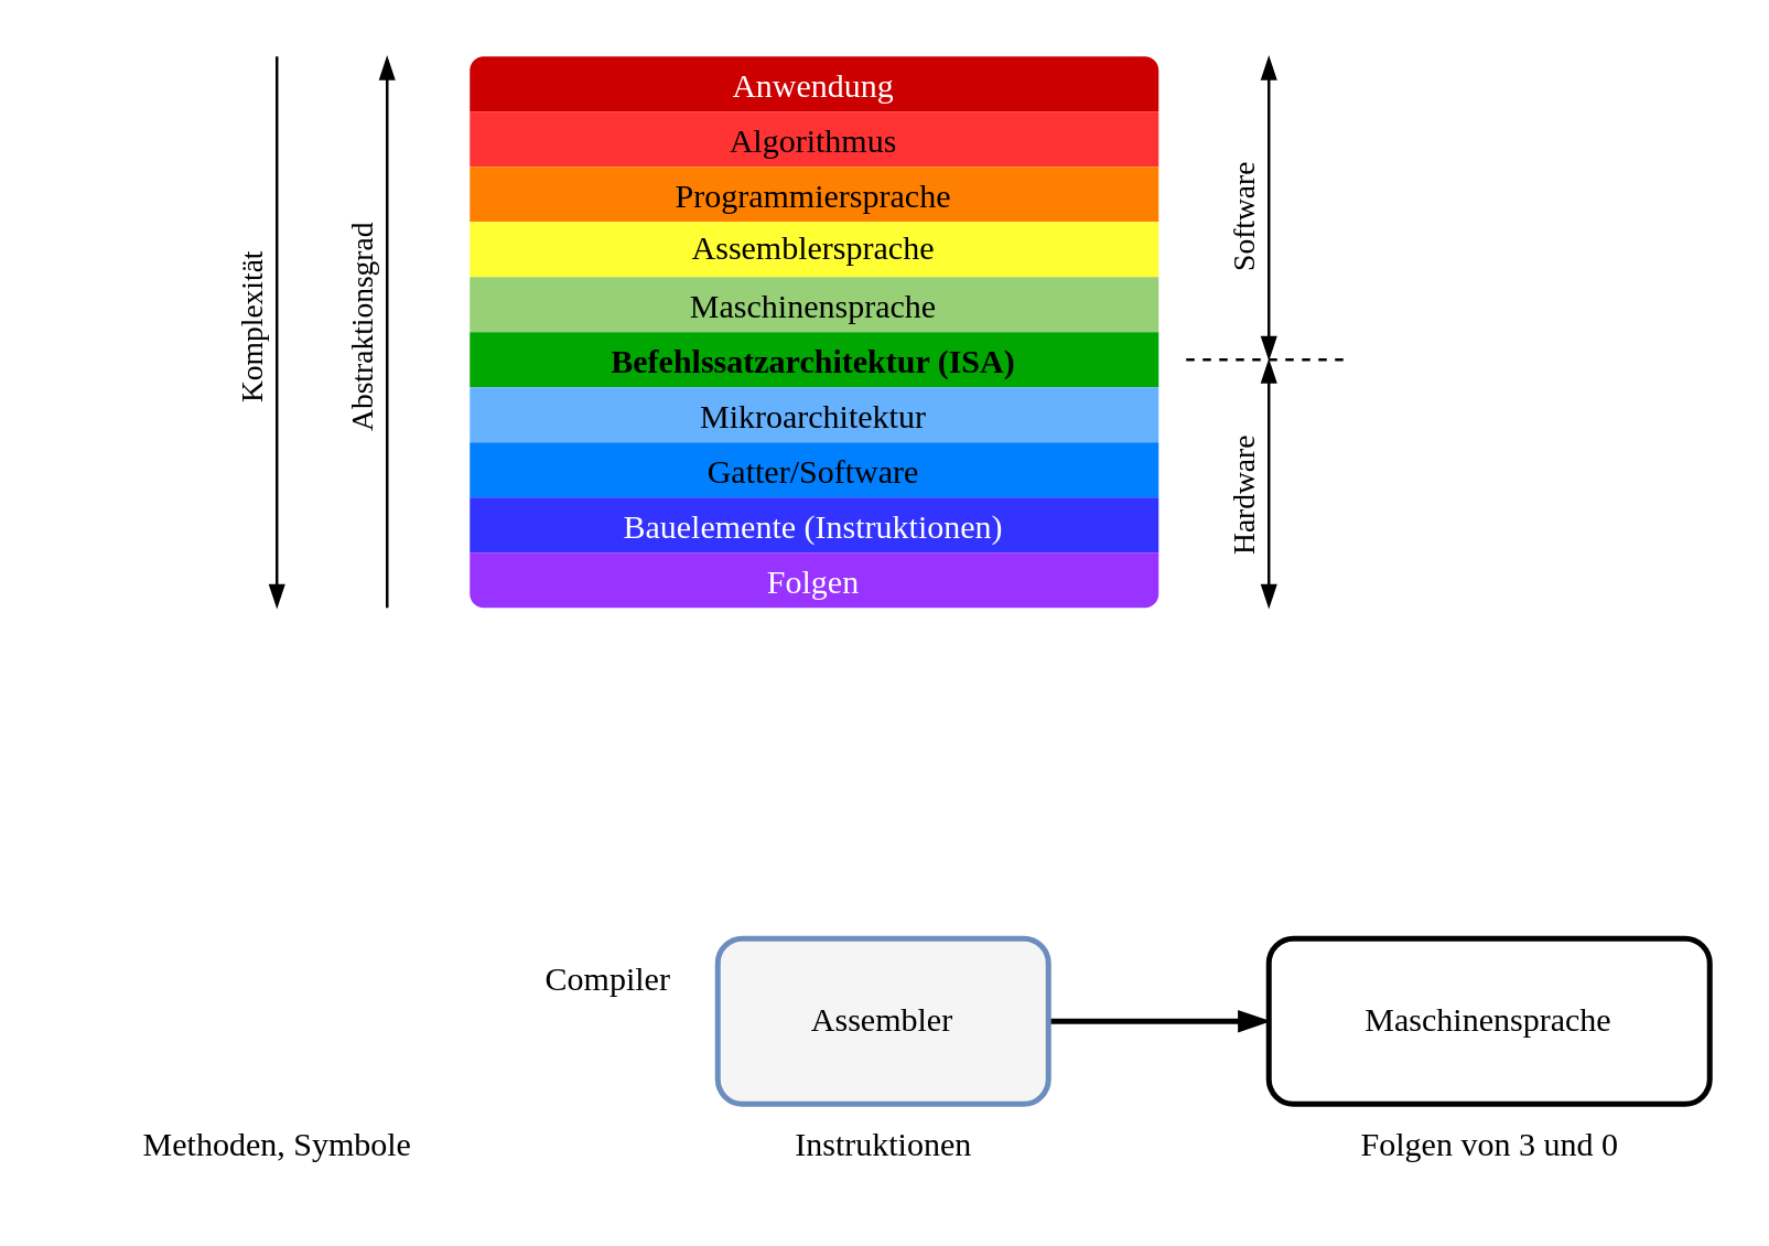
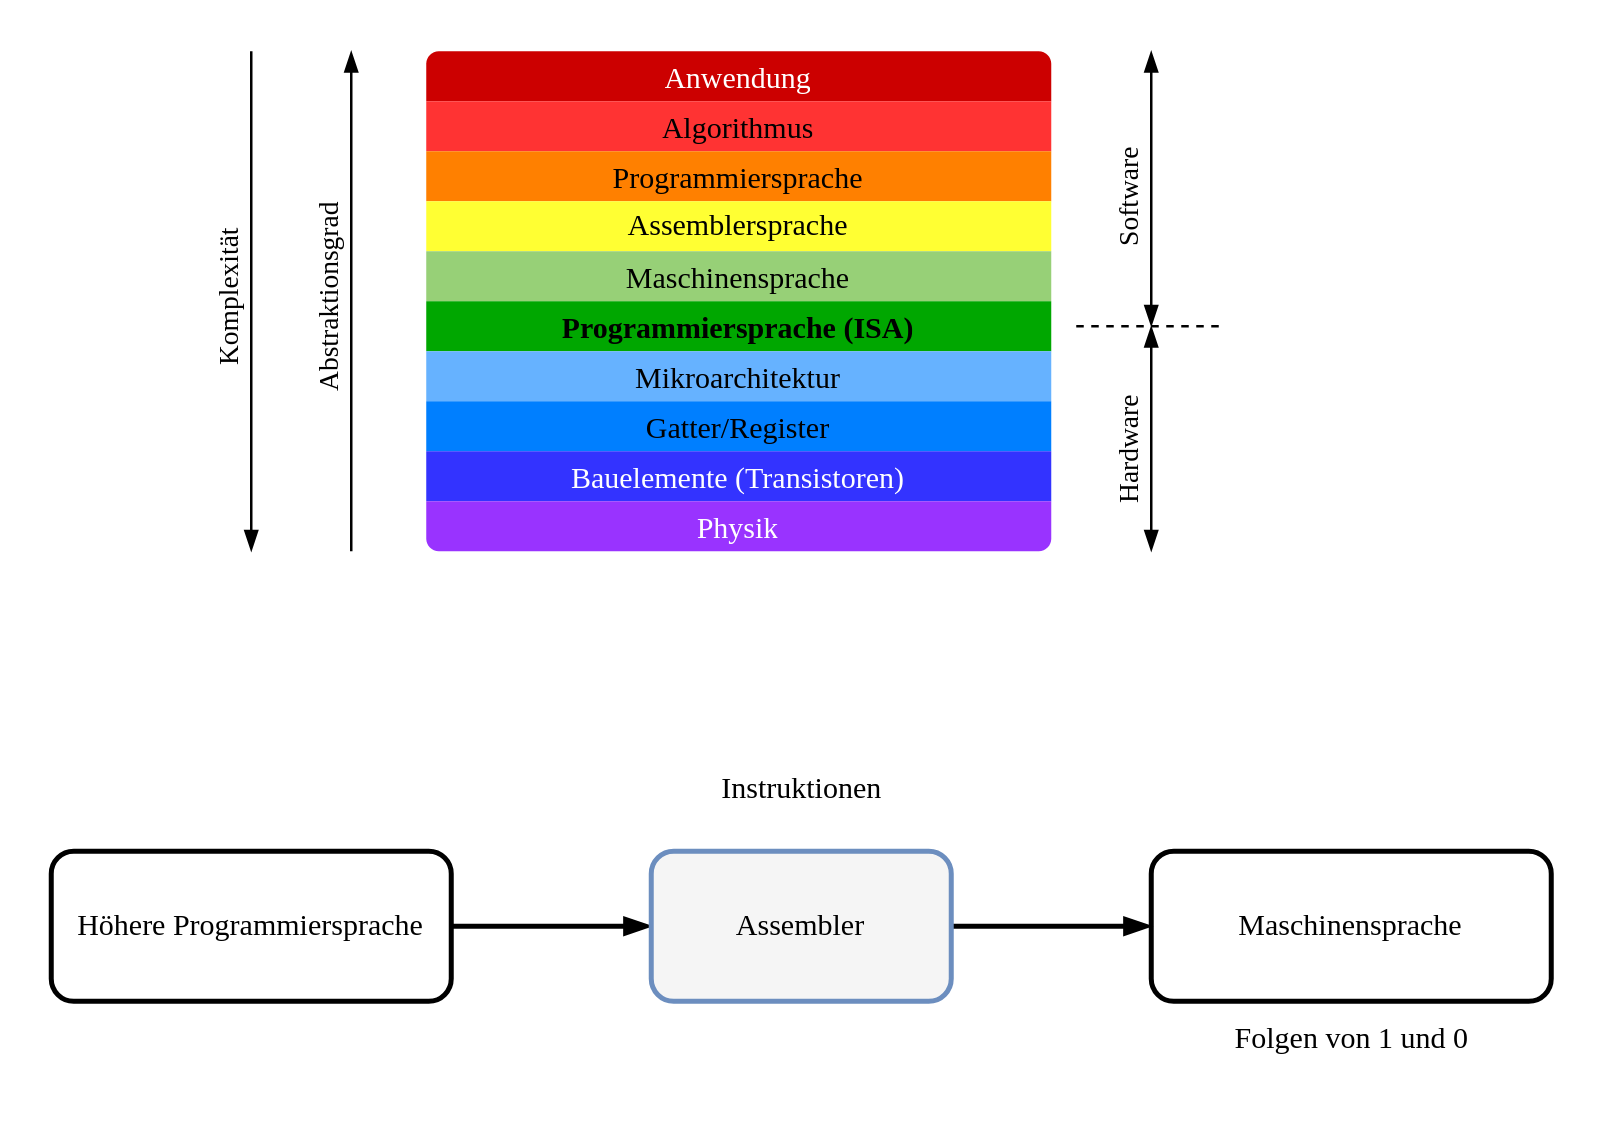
  <mxCell id="0" />
  <mxCell id="1" parent="0" />
  <mxCell id="2" value="" style="swimlane;fontStyle=0;childLayout=stackLayout;horizontal=1;startSize=0;horizontalStack=0;resizeParent=1;resizeParentMax=0;resizeLast=0;collapsible=0;marginBottom=0;whiteSpace=wrap;html=1;strokeColor=none;fillColor=none;swimlaneFillColor=default;textShadow=0;enumerate=0;swimlaneLine=1;align=center;fontFamily=Hurmit Nerd Font;verticalAlign=bottom;" vertex="1" parent="1"><mxGeometry x="170" y="20" width="250" height="200" as="geometry" /></mxCell>
  <mxCell id="3" value="Anwendung" style="text;strokeColor=none;fillColor=#CC0000;align=center;verticalAlign=bottom;spacingLeft=10;spacingRight=10;overflow=hidden;points=[[0,0.5],[1,0.5]];portConstraint=eastwest;rotatable=0;whiteSpace=wrap;html=1;shape=mxgraph.bootstrap.topButton;rSize=5;fontColor=#FFFFFF;swimlaneFillColor=default;textShadow=0;enumerate=0;swimlaneLine=1;fontFamily=Hurmit Nerd Font;gradientColor=none;" vertex="1" parent="2"><mxGeometry width="250" height="20" as="geometry" /></mxCell>
  <mxCell id="4" value="Algorithmus" style="text;strokeColor=none;fillColor=#FF3333;align=center;verticalAlign=bottom;spacingLeft=10;spacingRight=10;overflow=hidden;points=[[0,0.5],[1,0.5]];portConstraint=eastwest;rotatable=0;whiteSpace=wrap;html=1;rSize=5;fontColor=#000000;swimlaneFillColor=default;textShadow=0;enumerate=0;swimlaneLine=1;fontFamily=Hurmit Nerd Font;" vertex="1" parent="2"><mxGeometry y="20" width="250" height="20" as="geometry" /></mxCell>
  <mxCell id="5" value="Programmiersprache" style="text;strokeColor=none;fillColor=#FF8000;align=center;verticalAlign=bottom;spacingLeft=10;spacingRight=10;overflow=hidden;points=[[0,0.5],[1,0.5]];portConstraint=eastwest;rotatable=0;whiteSpace=wrap;html=1;rSize=5;fontColor=#000000;swimlaneFillColor=default;textShadow=0;enumerate=0;swimlaneLine=1;fontFamily=Hurmit Nerd Font;" vertex="1" parent="2"><mxGeometry y="40" width="250" height="20" as="geometry" /></mxCell>
  <mxCell id="6" value="Assemblersprache" style="text;strokeColor=none;fillColor=#FFFF33;align=center;verticalAlign=middle;spacingLeft=10;spacingRight=10;overflow=hidden;points=[[0,0.5],[1,0.5]];portConstraint=eastwest;rotatable=0;whiteSpace=wrap;html=1;rSize=5;fontColor=#000000;swimlaneFillColor=default;textShadow=0;enumerate=0;swimlaneLine=1;fontFamily=Hurmit Nerd Font;fontSize=12;horizontal=1;" vertex="1" parent="2"><mxGeometry y="60" width="250" height="20" as="geometry" /></mxCell>
  <mxCell id="7" value="Maschinensprache" style="text;strokeColor=none;fillColor=#97D077;align=center;verticalAlign=bottom;spacingLeft=10;spacingRight=10;overflow=hidden;points=[[0,0.5],[1,0.5]];portConstraint=eastwest;rotatable=0;whiteSpace=wrap;html=1;rSize=5;fontColor=#000000;swimlaneFillColor=default;textShadow=0;enumerate=0;swimlaneLine=1;fontFamily=Hurmit Nerd Font;" vertex="1" parent="2"><mxGeometry y="80" width="250" height="20" as="geometry" /></mxCell>
- <mxCell id="8" value="Befehlssatzarchitektur (ISA)" style="text;strokeColor=none;fillColor=#00A700;align=center;verticalAlign=bottom;spacingLeft=10;spacingRight=10;overflow=hidden;points=[[0,0.5],[1,0.5]];portConstraint=eastwest;rotatable=0;whiteSpace=wrap;html=1;rSize=5;fontColor=#000000;swimlaneFillColor=default;textShadow=0;enumerate=0;swimlaneLine=1;fontFamily=Hurmit Nerd Font;fontStyle=1" vertex="1" parent="2"><mxGeometry y="100" width="250" height="20" as="geometry" /></mxCell>
+ <mxCell id="8" value="Programmiersprache (ISA)" style="text;strokeColor=none;fillColor=#00A700;align=center;verticalAlign=bottom;spacingLeft=10;spacingRight=10;overflow=hidden;points=[[0,0.5],[1,0.5]];portConstraint=eastwest;rotatable=0;whiteSpace=wrap;html=1;rSize=5;fontColor=#000000;swimlaneFillColor=default;textShadow=0;enumerate=0;swimlaneLine=1;fontFamily=Hurmit Nerd Font;fontStyle=1" vertex="1" parent="2"><mxGeometry y="100" width="250" height="20" as="geometry" /></mxCell>
  <mxCell id="9" value="Mikroarchitektur" style="text;strokeColor=none;fillColor=#66B2FF;align=center;verticalAlign=bottom;spacingLeft=10;spacingRight=10;overflow=hidden;points=[[0,0.5],[1,0.5]];portConstraint=eastwest;rotatable=0;whiteSpace=wrap;html=1;rSize=5;fontColor=#000000;swimlaneFillColor=default;textShadow=0;enumerate=0;swimlaneLine=1;fontFamily=Hurmit Nerd Font;" vertex="1" parent="2"><mxGeometry y="120" width="250" height="20" as="geometry" /></mxCell>
- <mxCell id="10" value="Gatter/Software" style="text;strokeColor=none;fillColor=#007FFF;align=center;verticalAlign=bottom;spacingLeft=10;spacingRight=10;overflow=hidden;points=[[0,0.5],[1,0.5]];portConstraint=eastwest;rotatable=0;whiteSpace=wrap;html=1;rSize=5;fontColor=#000000;swimlaneFillColor=default;textShadow=0;enumerate=0;swimlaneLine=1;fontFamily=Hurmit Nerd Font;" vertex="1" parent="2"><mxGeometry y="140" width="250" height="20" as="geometry" /></mxCell>
+ <mxCell id="10" value="Gatter/Register" style="text;strokeColor=none;fillColor=#007FFF;align=center;verticalAlign=bottom;spacingLeft=10;spacingRight=10;overflow=hidden;points=[[0,0.5],[1,0.5]];portConstraint=eastwest;rotatable=0;whiteSpace=wrap;html=1;rSize=5;fontColor=#000000;swimlaneFillColor=default;textShadow=0;enumerate=0;swimlaneLine=1;fontFamily=Hurmit Nerd Font;" vertex="1" parent="2"><mxGeometry y="140" width="250" height="20" as="geometry" /></mxCell>
  <mxCell id="11" value="" style="endArrow=blockThin;html=1;rounded=0;endFill=1;verticalAlign=top;horizontal=0;" edge="1" parent="2"><mxGeometry width="50" height="50" relative="1" as="geometry"><mxPoint x="-30" y="200" as="sourcePoint" /><mxPoint x="-30" as="targetPoint" /></mxGeometry></mxCell>
  <mxCell id="12" value="Abstraktionsgrad" style="edgeLabel;html=1;align=center;verticalAlign=middle;resizable=0;points=[];rotation=270;labelBackgroundColor=none;fontFamily=Hurmit Nerd Font;" vertex="1" connectable="0" parent="11"><mxGeometry x="-0.107" y="2" relative="1" as="geometry"><mxPoint x="-8" y="-11" as="offset" /></mxGeometry></mxCell>
- <mxCell id="13" value="Bauelemente (Instruktionen)" style="text;strokeColor=none;fillColor=#3333FF;align=center;verticalAlign=bottom;spacingLeft=10;spacingRight=10;overflow=hidden;points=[[0,0.5],[1,0.5]];portConstraint=eastwest;rotatable=0;whiteSpace=wrap;html=1;rSize=5;fontColor=#FFFFFF;swimlaneFillColor=default;textShadow=0;enumerate=0;swimlaneLine=1;fontFamily=Hurmit Nerd Font;" vertex="1" parent="2"><mxGeometry y="160" width="250" height="20" as="geometry" /></mxCell>
- <mxCell id="14" value="Folgen" style="text;strokeColor=none;fillColor=#9933FF;align=center;verticalAlign=bottom;spacingLeft=10;spacingRight=10;overflow=hidden;points=[[0,0.5],[1,0.5]];portConstraint=eastwest;rotatable=0;whiteSpace=wrap;html=1;shape=mxgraph.bootstrap.bottomButton;rSize=5;fontColor=#FFFFFF;swimlaneFillColor=default;textShadow=0;enumerate=0;swimlaneLine=1;fontFamily=Hurmit Nerd Font;" vertex="1" parent="2"><mxGeometry y="180" width="250" height="20" as="geometry" /></mxCell>
+ <mxCell id="13" value="Bauelemente (Transistoren)" style="text;strokeColor=none;fillColor=#3333FF;align=center;verticalAlign=bottom;spacingLeft=10;spacingRight=10;overflow=hidden;points=[[0,0.5],[1,0.5]];portConstraint=eastwest;rotatable=0;whiteSpace=wrap;html=1;rSize=5;fontColor=#FFFFFF;swimlaneFillColor=default;textShadow=0;enumerate=0;swimlaneLine=1;fontFamily=Hurmit Nerd Font;" vertex="1" parent="2"><mxGeometry y="160" width="250" height="20" as="geometry" /></mxCell>
+ <mxCell id="14" value="Physik" style="text;strokeColor=none;fillColor=#9933FF;align=center;verticalAlign=bottom;spacingLeft=10;spacingRight=10;overflow=hidden;points=[[0,0.5],[1,0.5]];portConstraint=eastwest;rotatable=0;whiteSpace=wrap;html=1;shape=mxgraph.bootstrap.bottomButton;rSize=5;fontColor=#FFFFFF;swimlaneFillColor=default;textShadow=0;enumerate=0;swimlaneLine=1;fontFamily=Hurmit Nerd Font;" vertex="1" parent="2"><mxGeometry y="180" width="250" height="20" as="geometry" /></mxCell>
  <mxCell id="15" value="" style="endArrow=none;dashed=1;html=1;rounded=0;fontFamily=Hurmit Nerd Font;" edge="1" parent="1"><mxGeometry width="50" height="50" relative="1" as="geometry"><mxPoint x="430" y="130" as="sourcePoint" /><mxPoint x="490" y="130" as="targetPoint" /></mxGeometry></mxCell>
  <mxCell id="16" value="" style="endArrow=blockThin;startArrow=blockThin;html=1;rounded=0;startFill=1;endFill=1;fontFamily=Hurmit Nerd Font;horizontal=0;" edge="1" parent="1"><mxGeometry width="50" height="50" relative="1" as="geometry"><mxPoint x="460" y="130" as="sourcePoint" /><mxPoint x="460" y="20" as="targetPoint" /></mxGeometry></mxCell>
  <mxCell id="17" value="Software" style="edgeLabel;html=1;align=center;verticalAlign=middle;resizable=0;points=[];rotation=270;labelBackgroundColor=none;fontFamily=Hurmit Nerd Font;" vertex="1" connectable="0" parent="16"><mxGeometry x="-0.232" relative="1" as="geometry"><mxPoint x="-10" y="-8" as="offset" /></mxGeometry></mxCell>
  <mxCell id="18" value="" style="endArrow=blockThin;startArrow=blockThin;html=1;rounded=0;startFill=1;endFill=1;fontFamily=Hurmit Nerd Font;horizontal=0;" edge="1" parent="1"><mxGeometry width="50" height="50" relative="1" as="geometry"><mxPoint x="460" y="220" as="sourcePoint" /><mxPoint x="460" y="130" as="targetPoint" /></mxGeometry></mxCell>
  <mxCell id="19" value="Hardware" style="edgeLabel;html=1;align=center;verticalAlign=middle;resizable=0;points=[];rotation=270;labelBackgroundColor=none;fontFamily=Hurmit Nerd Font;" vertex="1" connectable="0" parent="18"><mxGeometry x="-0.302" y="-2" relative="1" as="geometry"><mxPoint x="-12" y="-8" as="offset" /></mxGeometry></mxCell>
  <mxCell id="20" value="" style="endArrow=blockThin;html=1;rounded=0;endFill=1;" edge="1" parent="1"><mxGeometry width="50" height="50" relative="1" as="geometry"><mxPoint x="100" y="20" as="sourcePoint" /><mxPoint x="100" y="220" as="targetPoint" /></mxGeometry></mxCell>
  <mxCell id="21" value="Komplexität" style="edgeLabel;html=1;align=center;verticalAlign=middle;resizable=0;points=[];rotation=270;labelBackgroundColor=none;fontFamily=Hurmit Nerd Font;" vertex="1" connectable="0" parent="1"><mxGeometry x="90" y="120" as="geometry" /></mxCell>
+ <mxCell id="22" style="edgeStyle=orthogonalEdgeStyle;rounded=0;orthogonalLoop=1;jettySize=auto;html=1;entryX=0;entryY=0.5;entryDx=0;entryDy=0;strokeWidth=2;endArrow=blockThin;endFill=1;" edge="1" parent="1" source="23" target="25"><mxGeometry relative="1" as="geometry" /></mxCell>
+ <mxCell id="23" value="Höhere Programmiersprache" style="rounded=1;whiteSpace=wrap;html=1;strokeWidth=2;fontFamily=Hurmit Nerd Font;fillColor=none;" vertex="1" parent="1"><mxGeometry x="20" y="340" width="160" height="60" as="geometry" /></mxCell>
  <mxCell id="24" style="edgeStyle=orthogonalEdgeStyle;rounded=0;orthogonalLoop=1;jettySize=auto;html=1;entryX=0;entryY=0.5;entryDx=0;entryDy=0;strokeWidth=2;endArrow=blockThin;endFill=1;" edge="1" parent="1" source="25" target="26"><mxGeometry relative="1" as="geometry" /></mxCell>
  <mxCell id="25" value="Assembler" style="rounded=1;whiteSpace=wrap;html=1;strokeWidth=2;fontFamily=Hurmit Nerd Font;fillColor=#f5f5f5;strokeColor=#6c8ebf;" vertex="1" parent="1"><mxGeometry x="260" y="340" width="120" height="60" as="geometry" /></mxCell>
  <mxCell id="26" value="Maschinensprache" style="rounded=1;whiteSpace=wrap;html=1;strokeWidth=2;fontFamily=Hurmit Nerd Font;fillColor=none;" vertex="1" parent="1"><mxGeometry x="460" y="340" width="160" height="60" as="geometry" /></mxCell>
- <mxCell id="27" value="Compiler" style="text;html=1;align=center;verticalAlign=middle;resizable=0;points=[];autosize=1;strokeColor=none;fillColor=none;fontFamily=Hurmit Nerd Font;" vertex="1" parent="1"><mxGeometry x="180" y="340" width="80" height="30" as="geometry" /></mxCell>
- <mxCell id="28" value="Methoden, Symbole" style="text;html=1;align=center;verticalAlign=middle;resizable=0;points=[];autosize=1;strokeColor=none;fillColor=none;fontFamily=Hurmit Nerd Font;" vertex="1" parent="1"><mxGeometry x="25" y="400" width="150" height="30" as="geometry" /></mxCell>
- <mxCell id="29" value="Instruktionen" style="text;html=1;align=center;verticalAlign=middle;resizable=0;points=[];autosize=1;strokeColor=none;fillColor=none;fontFamily=Hurmit Nerd Font;" vertex="1" parent="1"><mxGeometry x="260" y="400" width="120" height="30" as="geometry" /></mxCell>
- <mxCell id="30" value="Folgen von 3 und 0" style="text;html=1;align=center;verticalAlign=middle;resizable=0;points=[];autosize=1;strokeColor=none;fillColor=none;fontFamily=Hurmit Nerd Font;" vertex="1" parent="1"><mxGeometry x="460" y="400" width="160" height="30" as="geometry" /></mxCell>
+ <mxCell id="29" value="Instruktionen" style="text;html=1;align=center;verticalAlign=middle;resizable=0;points=[];autosize=1;strokeColor=none;fillColor=none;fontFamily=Hurmit Nerd Font;" vertex="1" parent="1"><mxGeometry x="260" y="300" width="120" height="30" as="geometry" /></mxCell>
+ <mxCell id="30" value="Folgen von 1 und 0" style="text;html=1;align=center;verticalAlign=middle;resizable=0;points=[];autosize=1;strokeColor=none;fillColor=none;fontFamily=Hurmit Nerd Font;" vertex="1" parent="1"><mxGeometry x="460" y="400" width="160" height="30" as="geometry" /></mxCell>
